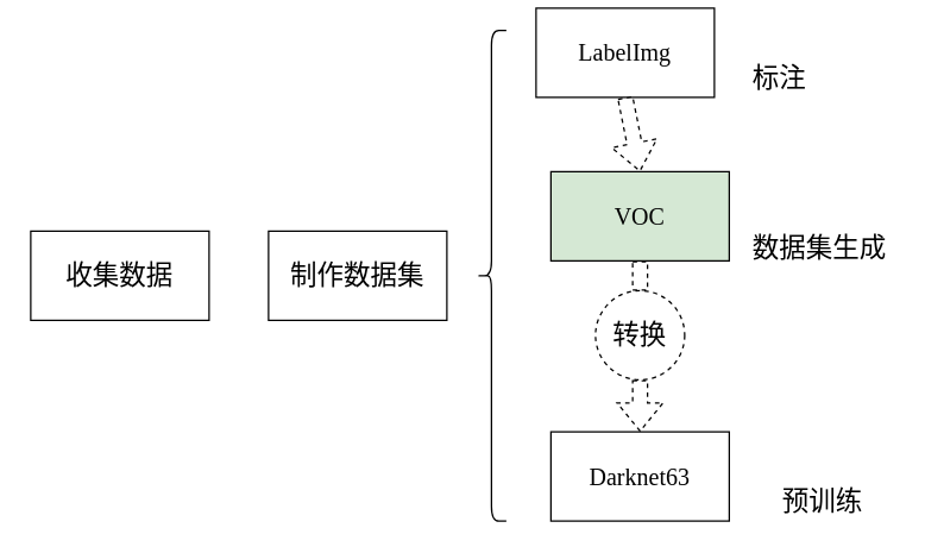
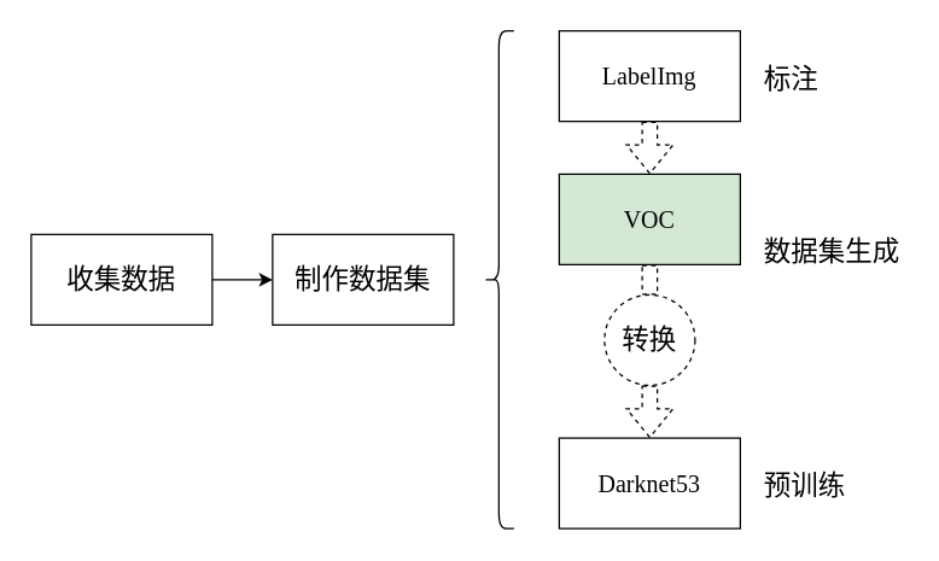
  <mxCell id="0" />
  <mxCell id="1" parent="0" />
  <mxCell id="2" value="&lt;font style=&quot;font-size: 18px&quot;&gt;制作数据集&lt;/font&gt;" style="rounded=0;whiteSpace=wrap;html=1;" parent="1" vertex="1"><mxGeometry x="180" y="155" width="120" height="60" as="geometry" /></mxCell>
  <mxCell id="3" value="&lt;font style=&quot;font-size: 18px&quot;&gt;收集数据&lt;/font&gt;" style="rounded=0;whiteSpace=wrap;html=1;" vertex="1" parent="1"><mxGeometry x="20" y="155" width="120" height="60" as="geometry" /></mxCell>
- <mxCell id="5" value="&lt;span lang=&quot;EN-US&quot; style=&quot;font-size: 12pt ; font-family: &amp;#34;times new roman&amp;#34; , serif&quot;&gt;LabelImg&lt;/span&gt;" style="rounded=0;whiteSpace=wrap;html=1;fontSize=18;" vertex="1" parent="1"><mxGeometry x="360" y="5" width="120" height="60" as="geometry" /></mxCell>
+ <mxCell id="4" value="" style="endArrow=classic;html=1;rounded=0;fontSize=18;exitX=1;exitY=0.5;exitDx=0;exitDy=0;entryX=0;entryY=0.5;entryDx=0;entryDy=0;" edge="1" parent="1" source="3" target="2"><mxGeometry width="50" height="50" relative="1" as="geometry"><mxPoint x="370" y="315" as="sourcePoint" /><mxPoint x="250" y="255" as="targetPoint" /></mxGeometry></mxCell>
+ <mxCell id="5" value="&lt;span lang=&quot;EN-US&quot; style=&quot;font-size: 12pt ; font-family: &amp;#34;times new roman&amp;#34; , serif&quot;&gt;LabelImg&lt;/span&gt;" style="rounded=0;whiteSpace=wrap;html=1;fontSize=18;" vertex="1" parent="1"><mxGeometry x="370" y="20" width="120" height="60" as="geometry" /></mxCell>
  <mxCell id="6" style="edgeStyle=orthogonalEdgeStyle;rounded=0;orthogonalLoop=1;jettySize=auto;html=1;exitX=0.5;exitY=1;exitDx=0;exitDy=0;entryX=0.5;entryY=0;entryDx=0;entryDy=0;dashed=1;fontSize=18;shape=flexArrow;fillColor=none;gradientColor=#ffffff;startArrow=none;" edge="1" parent="1" source="14" target="8"><mxGeometry relative="1" as="geometry" /></mxCell>
  <mxCell id="7" value="&lt;span lang=&quot;EN-US&quot; style=&quot;font-size: 12pt ; font-family: &amp;#34;times new roman&amp;#34; , serif&quot;&gt;VOC&lt;/span&gt;" style="rounded=0;whiteSpace=wrap;html=1;fontSize=18;fillColor=#d5e8d4;" vertex="1" parent="1"><mxGeometry x="370" y="115" width="120" height="60" as="geometry" /></mxCell>
- <mxCell id="8" value="&lt;span lang=&quot;EN-US&quot; style=&quot;font-size: 12pt ; font-family: &amp;#34;times new roman&amp;#34; , serif&quot;&gt;Darknet63&lt;/span&gt;" style="rounded=0;whiteSpace=wrap;html=1;fontSize=18;" vertex="1" parent="1"><mxGeometry x="370" y="290" width="120" height="60" as="geometry" /></mxCell>
+ <mxCell id="8" value="&lt;span lang=&quot;EN-US&quot; style=&quot;font-size: 12pt ; font-family: &amp;#34;times new roman&amp;#34; , serif&quot;&gt;Darknet53&lt;/span&gt;" style="rounded=0;whiteSpace=wrap;html=1;fontSize=18;" vertex="1" parent="1"><mxGeometry x="370" y="290" width="120" height="60" as="geometry" /></mxCell>
  <mxCell id="9" value="" style="shape=curlyBracket;whiteSpace=wrap;html=1;rounded=1;fontSize=18;" vertex="1" parent="1"><mxGeometry x="320" y="20" width="20" height="330" as="geometry" /></mxCell>
  <mxCell id="10" value="标注" style="text;strokeColor=none;fillColor=none;align=left;verticalAlign=middle;spacingLeft=4;spacingRight=4;overflow=hidden;points=[[0,0.5],[1,0.5]];portConstraint=eastwest;rotatable=0;fontSize=18;" vertex="1" parent="1"><mxGeometry x="500" y="35" width="50" height="30" as="geometry" /></mxCell>
  <mxCell id="11" value="数据集生成" style="text;strokeColor=none;fillColor=none;align=left;verticalAlign=middle;spacingLeft=4;spacingRight=4;overflow=hidden;points=[[0,0.5],[1,0.5]];portConstraint=eastwest;rotatable=0;fontSize=18;" vertex="1" parent="1"><mxGeometry x="500" y="150" width="100" height="30" as="geometry" /></mxCell>
- <mxCell id="12" value="预训练" style="text;strokeColor=none;fillColor=none;align=left;verticalAlign=middle;spacingLeft=4;spacingRight=4;overflow=hidden;points=[[0,0.5],[1,0.5]];portConstraint=eastwest;rotatable=0;fontSize=18;" vertex="1" parent="1"><mxGeometry x="520" y="320" width="80" height="30" as="geometry" /></mxCell>
+ <mxCell id="12" value="预训练" style="text;strokeColor=none;fillColor=none;align=left;verticalAlign=middle;spacingLeft=4;spacingRight=4;overflow=hidden;points=[[0,0.5],[1,0.5]];portConstraint=eastwest;rotatable=0;fontSize=18;" vertex="1" parent="1"><mxGeometry x="500" y="305" width="80" height="30" as="geometry" /></mxCell>
  <mxCell id="13" value="" style="shape=flexArrow;endArrow=classic;html=1;rounded=0;dashed=1;fontSize=18;exitX=0.5;exitY=1;exitDx=0;exitDy=0;entryX=0.5;entryY=0;entryDx=0;entryDy=0;" edge="1" parent="1" source="5" target="7"><mxGeometry width="50" height="50" relative="1" as="geometry"><mxPoint x="290" y="215" as="sourcePoint" /><mxPoint x="340" y="165" as="targetPoint" /></mxGeometry></mxCell>
  <mxCell id="14" value="转换" style="ellipse;whiteSpace=wrap;html=1;aspect=fixed;dashed=1;fontSize=18;gradientColor=none;" vertex="1" parent="1"><mxGeometry x="400" y="195" width="60" height="60" as="geometry" /></mxCell>
  <mxCell id="15" value="" style="edgeStyle=orthogonalEdgeStyle;rounded=0;orthogonalLoop=1;jettySize=auto;html=1;exitX=0.5;exitY=1;exitDx=0;exitDy=0;entryX=0.5;entryY=0;entryDx=0;entryDy=0;dashed=1;fontSize=18;shape=flexArrow;fillColor=none;gradientColor=#ffffff;endArrow=none;" edge="1" parent="1" source="7" target="14"><mxGeometry relative="1" as="geometry"><mxPoint x="430" y="175" as="sourcePoint" /><mxPoint x="430" y="290" as="targetPoint" /></mxGeometry></mxCell>
